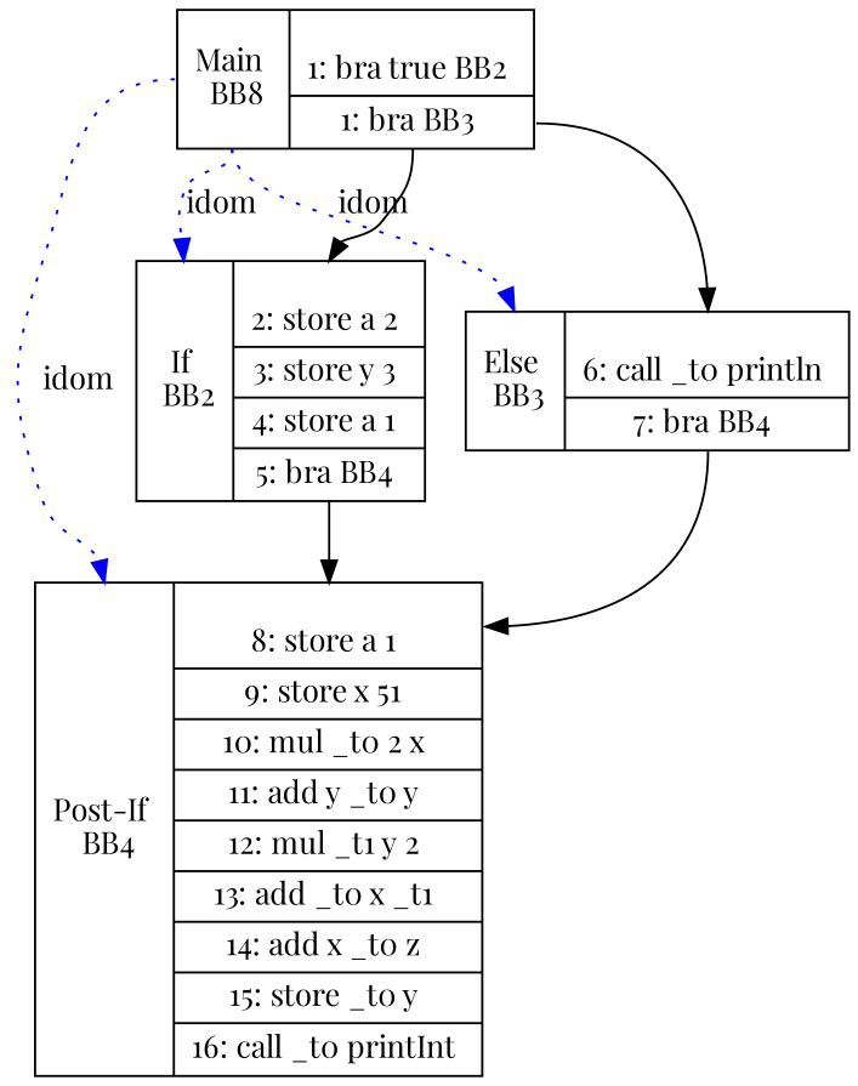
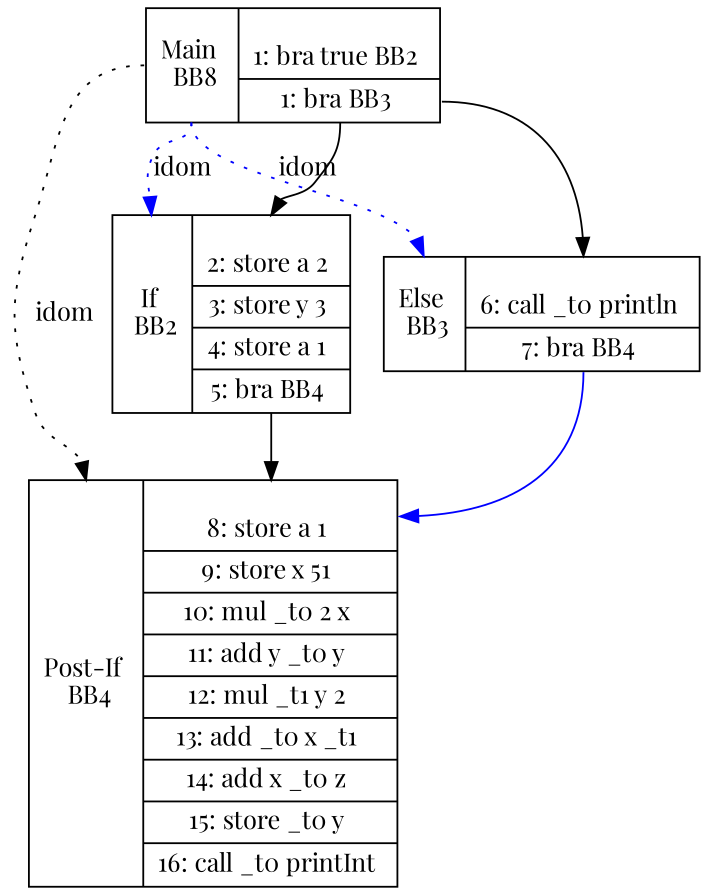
  digraph {
    fontname="Playfair Display"
    node [fontname="Playfair Display" shape=record]
    edge [fontname="Playfair Display" headport=entry tailport=exit]
    n1 [label="<B> Main \n BB8 | {<entry>\n	1: bra true BB2 \n|<exit>	1: bra BB3 \n}"]
    n2 [label="<B> If \n BB2 | {<entry>\n	2: store a 2 \n|	3: store y 3 \n|	4: store a 1 \n|<exit>	5: bra BB4 \n}"]
    n3 [label="<B> Else \n BB3 | {<entry>\n	6: call _t0 println \n|<exit>	7: bra BB4 \n}"]
    n4 [label="<B> Post-If \n BB4 | {<entry>\n	8: store a 1 \n|	9: store x 51 \n|	10: mul _t0 2 x \n|	11: add y _t0 y \n|	12: mul _t1 y 2 \n|	13: add _t0 x _t1 \n|	14: add x _t0 z \n|	15: store _t0 y \n|<exit>	16: call _t0 printInt \n}"]
    n1 -> n2
    n1 -> n2 [color=blue headport=B label=idom style=dotted tailport=B]
    n1 -> n3
    n1 -> n3 [color=blue headport=B label=idom style=dotted tailport=B]
-   n1 -> n4 [color=blue headport=B label=idom style=dotted tailport=B]
+   n1 -> n4 [color=black headport=B label=idom style=dotted tailport=B]
    n2 -> n4
-   n3 -> n4
+   n3 -> n4 [color=blue]
  }
